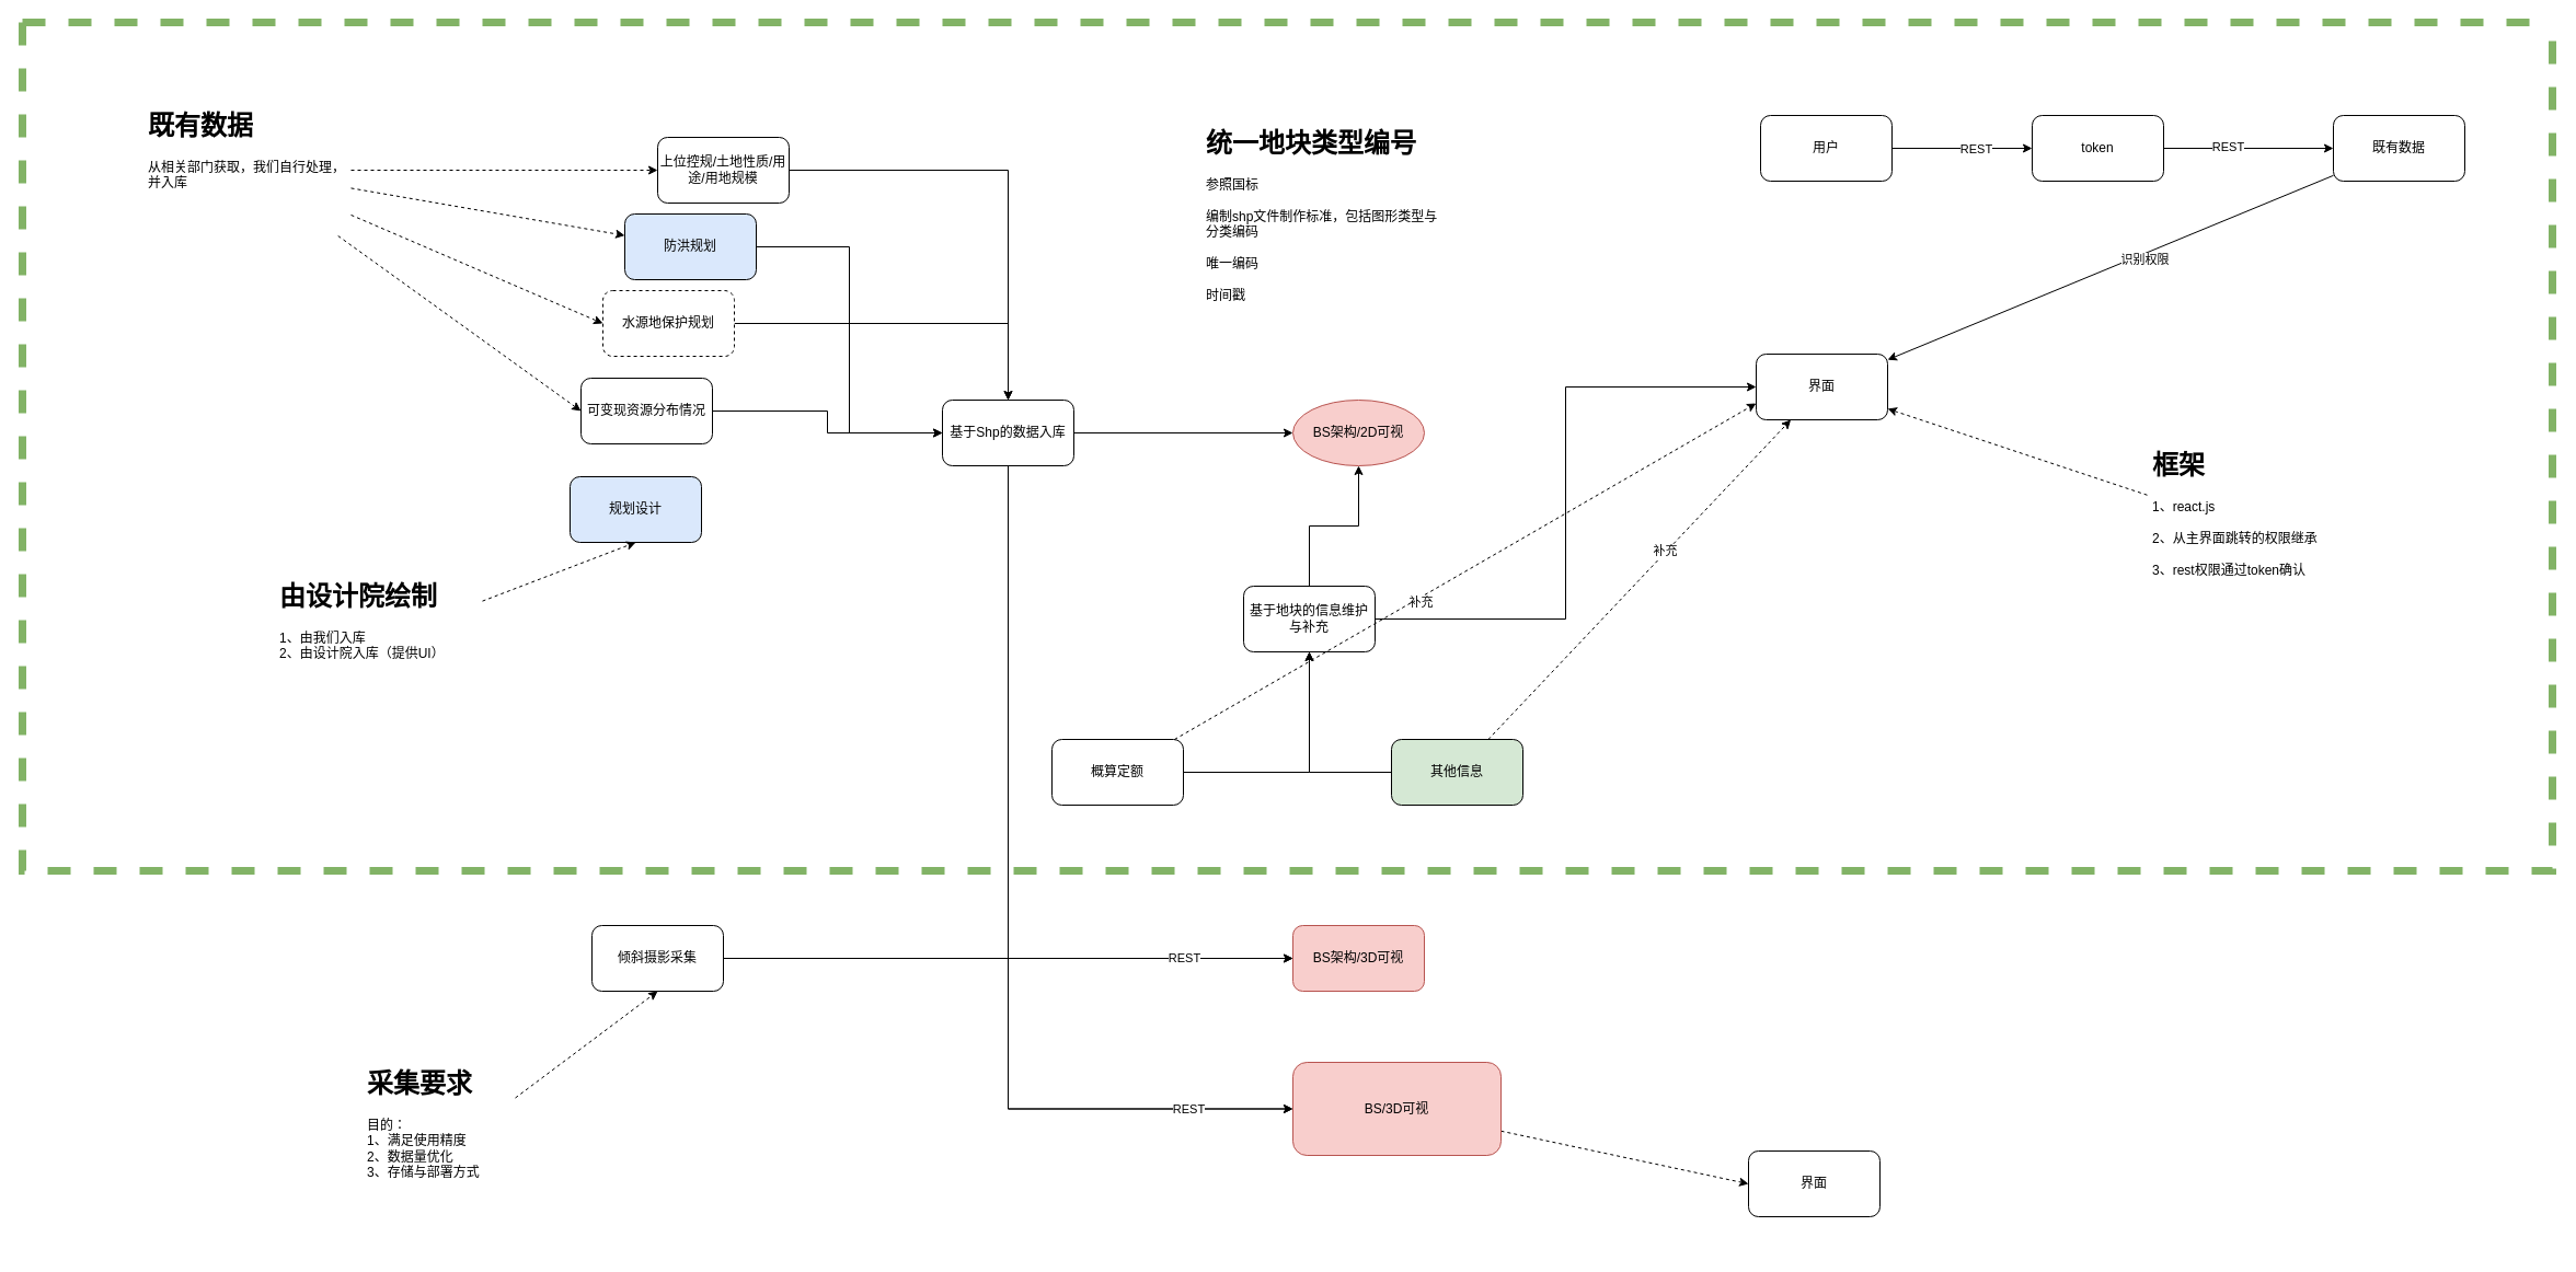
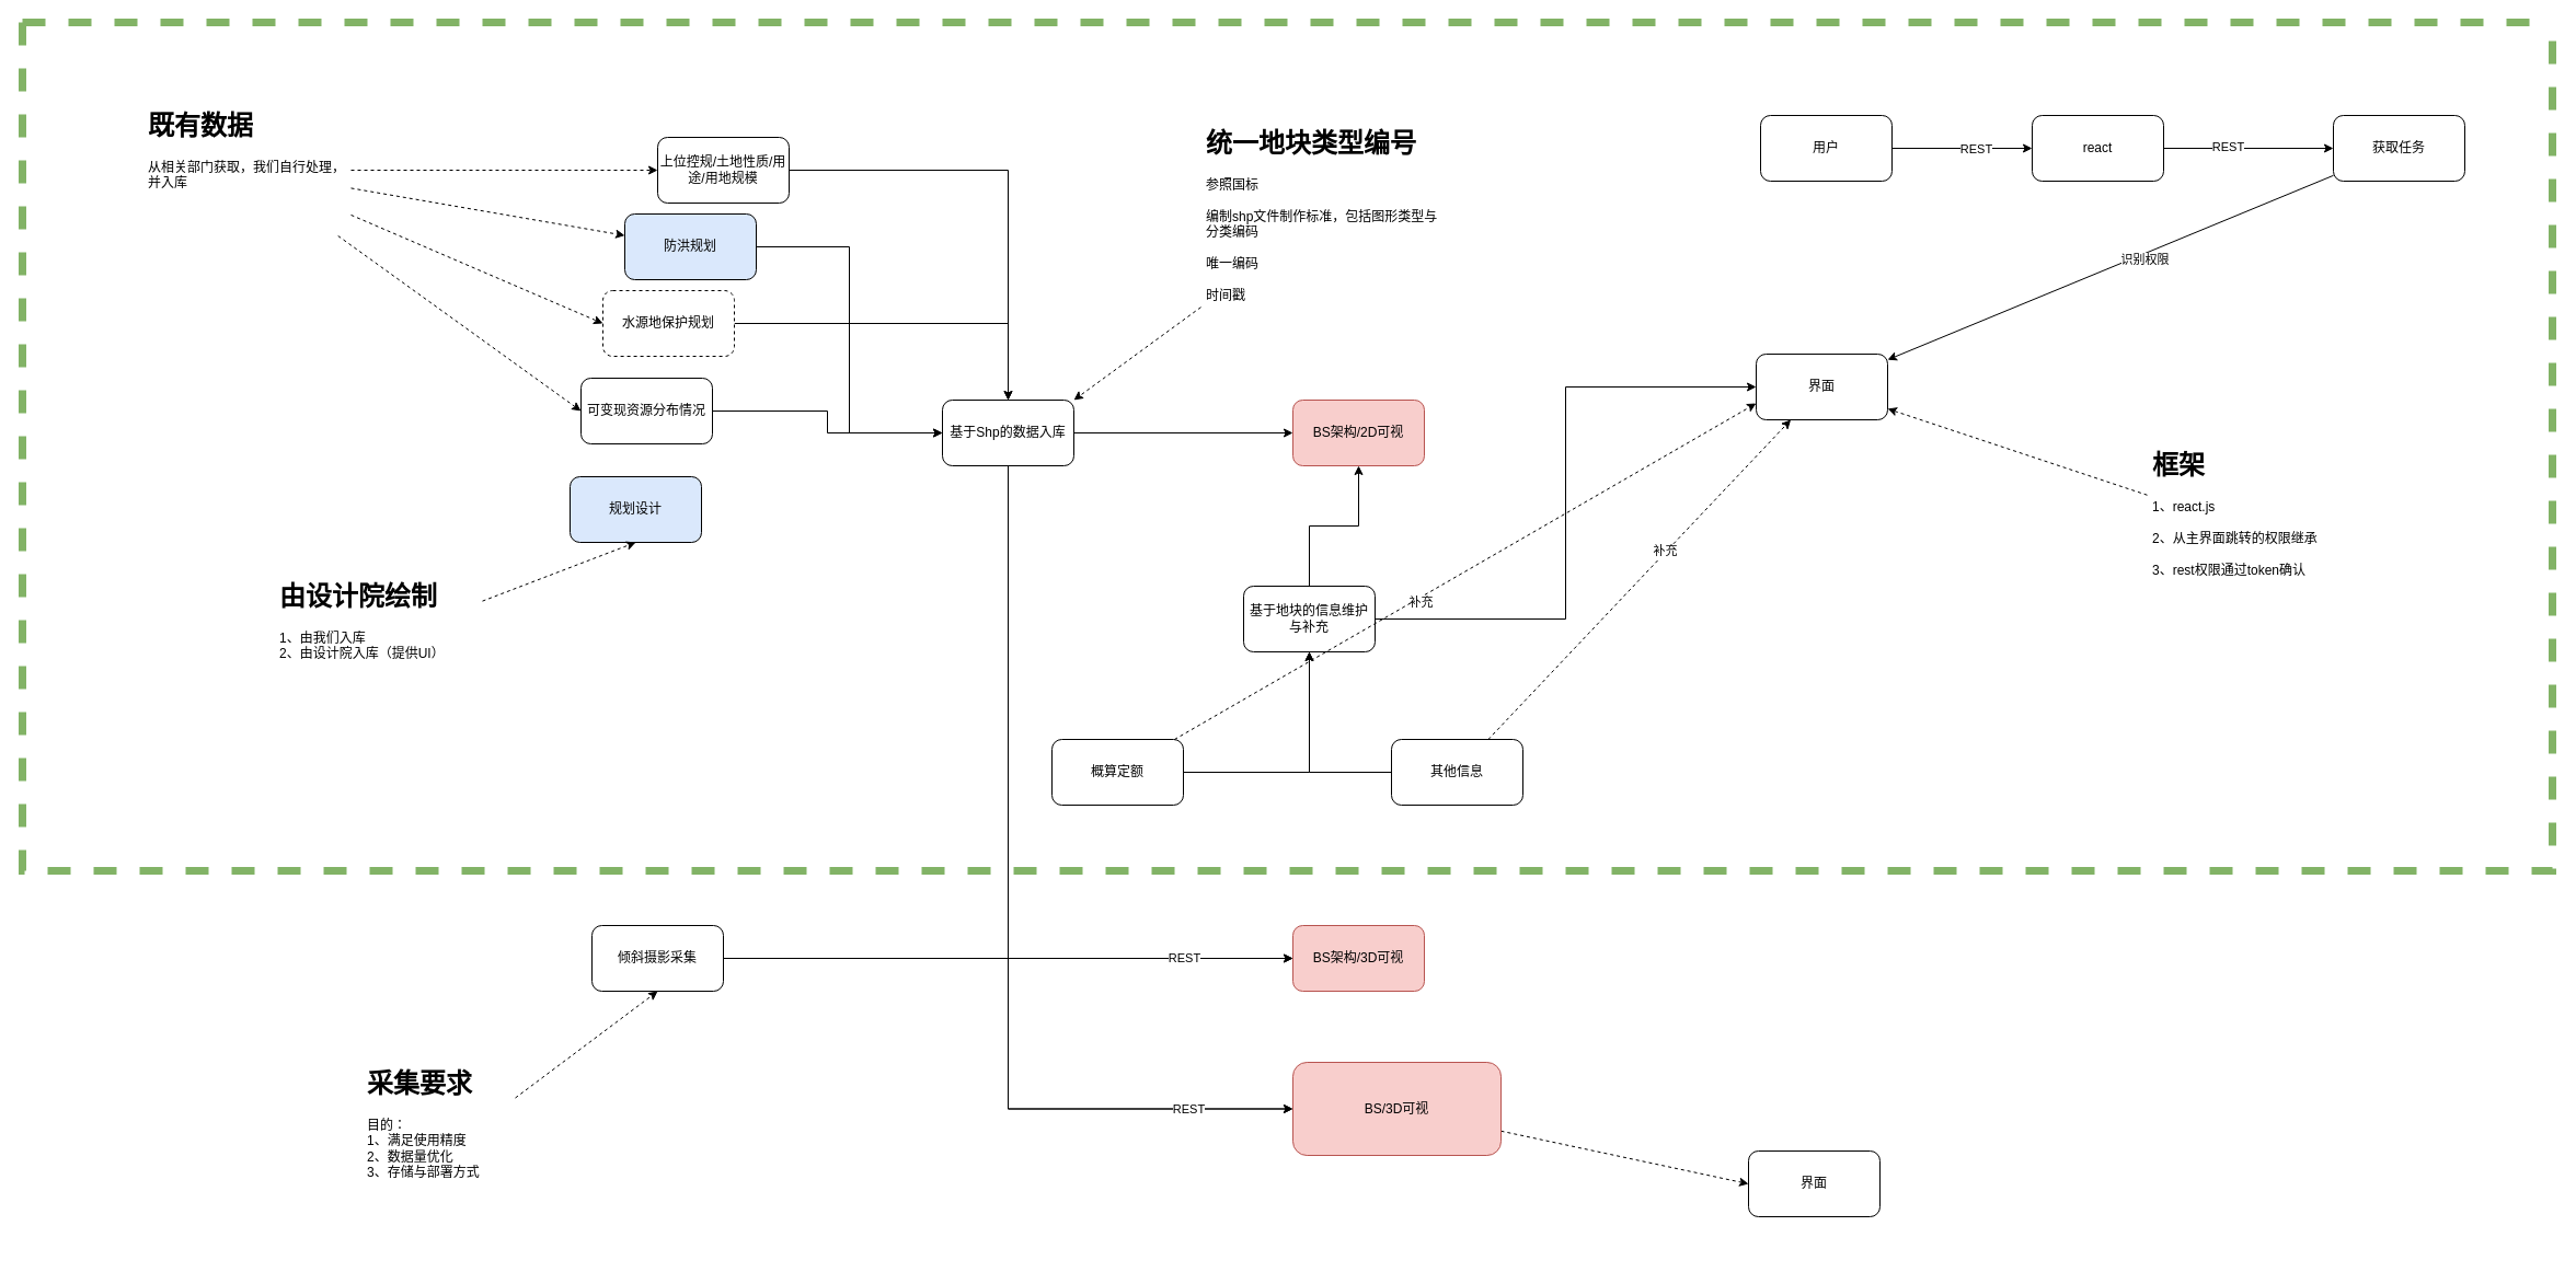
  <mxCell id="0" />
  <mxCell id="1" parent="0" />
  <mxCell id="2" style="edgeStyle=orthogonalEdgeStyle;rounded=0;orthogonalLoop=1;jettySize=auto;html=1;entryX=0;entryY=0.5;entryDx=0;entryDy=0;" parent="1" source="5" target="14" edge="1"><mxGeometry relative="1" as="geometry"><mxPoint x="1180" y="395" as="targetPoint" /></mxGeometry></mxCell>
  <mxCell id="3" style="edgeStyle=orthogonalEdgeStyle;rounded=0;orthogonalLoop=1;jettySize=auto;html=1;entryX=0;entryY=0.5;entryDx=0;entryDy=0;exitX=0.5;exitY=1;exitDx=0;exitDy=0;" parent="1" source="5" target="15" edge="1"><mxGeometry relative="1" as="geometry" /></mxCell>
  <mxCell id="4" style="edgeStyle=orthogonalEdgeStyle;rounded=0;orthogonalLoop=1;jettySize=auto;html=1;entryX=0;entryY=0.5;entryDx=0;entryDy=0;exitX=0.5;exitY=1;exitDx=0;exitDy=0;" parent="1" source="5" target="17" edge="1"><mxGeometry relative="1" as="geometry" /></mxCell>
  <mxCell id="5" value="基于Shp的数据入库" style="rounded=1;whiteSpace=wrap;html=1;" parent="1" vertex="1"><mxGeometry x="860" y="365" width="120" height="60" as="geometry" /></mxCell>
  <mxCell id="6" style="edgeStyle=orthogonalEdgeStyle;rounded=0;orthogonalLoop=1;jettySize=auto;html=1;" parent="1" source="7" target="5" edge="1"><mxGeometry relative="1" as="geometry" /></mxCell>
  <mxCell id="7" value="上位控规/土地性质/用途/用地规模" style="rounded=1;whiteSpace=wrap;html=1;" parent="1" vertex="1"><mxGeometry x="600" y="125" width="120" height="60" as="geometry" /></mxCell>
  <mxCell id="8" style="edgeStyle=orthogonalEdgeStyle;rounded=0;orthogonalLoop=1;jettySize=auto;html=1;entryX=0;entryY=0.5;entryDx=0;entryDy=0;" parent="1" source="9" target="5" edge="1"><mxGeometry relative="1" as="geometry" /></mxCell>
  <mxCell id="9" value="防洪规划" style="rounded=1;whiteSpace=wrap;html=1;fillColor=#dae8fc;" parent="1" vertex="1"><mxGeometry x="570" y="195" width="120" height="60" as="geometry" /></mxCell>
  <mxCell id="10" style="edgeStyle=orthogonalEdgeStyle;rounded=0;orthogonalLoop=1;jettySize=auto;html=1;" parent="1" source="11" target="5" edge="1"><mxGeometry relative="1" as="geometry" /></mxCell>
  <mxCell id="11" value="水源地保护规划" style="rounded=1;whiteSpace=wrap;html=1;dashed=1;" parent="1" vertex="1"><mxGeometry x="550" y="265" width="120" height="60" as="geometry" /></mxCell>
  <mxCell id="12" style="edgeStyle=orthogonalEdgeStyle;rounded=0;orthogonalLoop=1;jettySize=auto;html=1;entryX=0;entryY=0.5;entryDx=0;entryDy=0;" parent="1" source="13" target="5" edge="1"><mxGeometry relative="1" as="geometry" /></mxCell>
  <mxCell id="13" value="可变现资源分布情况" style="rounded=1;whiteSpace=wrap;html=1;" parent="1" vertex="1"><mxGeometry x="530" y="345" width="120" height="60" as="geometry" /></mxCell>
- <mxCell id="14" value="BS架构/2D可视" style="ellipse;whiteSpace=wrap;html=1;fillColor=#f8cecc;strokeColor=#b85450;" parent="1" vertex="1"><mxGeometry x="1180" y="365" width="120" height="60" as="geometry" /></mxCell>
+ <mxCell id="14" value="BS架构/2D可视" style="rounded=1;whiteSpace=wrap;html=1;fillColor=#f8cecc;strokeColor=#b85450;" parent="1" vertex="1"><mxGeometry x="1180" y="365" width="120" height="60" as="geometry" /></mxCell>
  <mxCell id="15" value="BS架构/3D可视" style="rounded=1;whiteSpace=wrap;html=1;fillColor=#f8cecc;strokeColor=#b85450;" parent="1" vertex="1"><mxGeometry x="1180" y="845" width="120" height="60" as="geometry" /></mxCell>
  <mxCell id="16" style="rounded=0;orthogonalLoop=1;jettySize=auto;html=1;dashed=1;entryX=0;entryY=0.5;entryDx=0;entryDy=0;" parent="1" source="17" target="59" edge="1"><mxGeometry relative="1" as="geometry"><mxPoint x="1520.98" y="1068.781" as="targetPoint" /></mxGeometry></mxCell>
  <mxCell id="17" value="BS/3D可视" style="rounded=1;whiteSpace=wrap;html=1;fillColor=#f8cecc;strokeColor=#b85450;" parent="1" vertex="1"><mxGeometry x="1180" y="970" width="190" height="85" as="geometry" /></mxCell>
+ <mxCell id="18" style="rounded=0;orthogonalLoop=1;jettySize=auto;html=1;entryX=1;entryY=0;entryDx=0;entryDy=0;dashed=1;" parent="1" source="56" target="5" edge="1"><mxGeometry relative="1" as="geometry" /></mxCell>
  <mxCell id="19" value="规划设计" style="rounded=1;whiteSpace=wrap;html=1;fillColor=#dae8fc;" parent="1" vertex="1"><mxGeometry x="520" y="435" width="120" height="60" as="geometry" /></mxCell>
  <mxCell id="20" style="rounded=0;orthogonalLoop=1;jettySize=auto;html=1;entryX=0.5;entryY=1;entryDx=0;entryDy=0;dashed=1;" parent="1" source="21" target="19" edge="1"><mxGeometry relative="1" as="geometry" /></mxCell>
  <mxCell id="21" value="&lt;h1&gt;由设计院绘制&lt;/h1&gt;&lt;div&gt;1、由我们入库&lt;/div&gt;&lt;div&gt;2、由设计院入库（提供UI）&lt;br&gt;&lt;/div&gt;" style="text;html=1;strokeColor=none;fillColor=none;spacing=5;spacingTop=-20;whiteSpace=wrap;overflow=hidden;rounded=0;" parent="1" vertex="1"><mxGeometry x="250" y="525" width="190" height="120" as="geometry" /></mxCell>
  <mxCell id="22" style="rounded=0;orthogonalLoop=1;jettySize=auto;html=1;entryX=0;entryY=0.5;entryDx=0;entryDy=0;dashed=1;" parent="1" source="26" target="7" edge="1"><mxGeometry relative="1" as="geometry" /></mxCell>
  <mxCell id="23" style="rounded=0;orthogonalLoop=1;jettySize=auto;html=1;dashed=1;" parent="1" source="26" target="9" edge="1"><mxGeometry relative="1" as="geometry" /></mxCell>
  <mxCell id="24" style="rounded=0;orthogonalLoop=1;jettySize=auto;html=1;entryX=0;entryY=0.5;entryDx=0;entryDy=0;dashed=1;" parent="1" source="26" target="11" edge="1"><mxGeometry relative="1" as="geometry" /></mxCell>
  <mxCell id="25" style="rounded=0;orthogonalLoop=1;jettySize=auto;html=1;entryX=0;entryY=0.5;entryDx=0;entryDy=0;dashed=1;" parent="1" source="26" target="13" edge="1"><mxGeometry relative="1" as="geometry" /></mxCell>
  <mxCell id="26" value="&lt;h1&gt;既有数据&lt;/h1&gt;&lt;div&gt;从相关部门获取，我们自行处理，并入库&lt;br&gt;&lt;/div&gt;" style="text;html=1;strokeColor=none;fillColor=none;spacing=5;spacingTop=-20;whiteSpace=wrap;overflow=hidden;rounded=0;" parent="1" vertex="1"><mxGeometry x="130" y="95" width="190" height="120" as="geometry" /></mxCell>
  <mxCell id="27" style="edgeStyle=orthogonalEdgeStyle;rounded=0;orthogonalLoop=1;jettySize=auto;html=1;" parent="1" source="29" target="14" edge="1"><mxGeometry relative="1" as="geometry" /></mxCell>
  <mxCell id="28" style="edgeStyle=orthogonalEdgeStyle;rounded=0;orthogonalLoop=1;jettySize=auto;html=1;entryX=0;entryY=0.5;entryDx=0;entryDy=0;" parent="1" source="29" target="48" edge="1"><mxGeometry relative="1" as="geometry" /></mxCell>
  <mxCell id="29" value="基于地块的信息维护与补充" style="rounded=1;whiteSpace=wrap;html=1;" parent="1" vertex="1"><mxGeometry x="1135" y="535" width="120" height="60" as="geometry" /></mxCell>
  <mxCell id="30" style="edgeStyle=orthogonalEdgeStyle;rounded=0;orthogonalLoop=1;jettySize=auto;html=1;" parent="1" source="34" target="15" edge="1"><mxGeometry relative="1" as="geometry" /></mxCell>
  <mxCell id="31" value="REST" style="edgeLabel;html=1;align=center;verticalAlign=middle;resizable=0;points=[];" parent="30" vertex="1" connectable="0"><mxGeometry x="0.615" y="1" relative="1" as="geometry"><mxPoint as="offset" /></mxGeometry></mxCell>
  <mxCell id="32" style="edgeStyle=orthogonalEdgeStyle;rounded=0;orthogonalLoop=1;jettySize=auto;html=1;entryX=0;entryY=0.5;entryDx=0;entryDy=0;" parent="1" source="34" target="17" edge="1"><mxGeometry relative="1" as="geometry" /></mxCell>
  <mxCell id="33" value="REST" style="edgeLabel;html=1;align=center;verticalAlign=middle;resizable=0;points=[];" parent="32" vertex="1" connectable="0"><mxGeometry x="0.709" relative="1" as="geometry"><mxPoint as="offset" /></mxGeometry></mxCell>
  <mxCell id="34" value="倾斜摄影采集" style="rounded=1;whiteSpace=wrap;html=1;" parent="1" vertex="1"><mxGeometry x="540" y="845" width="120" height="60" as="geometry" /></mxCell>
  <mxCell id="35" style="rounded=0;orthogonalLoop=1;jettySize=auto;html=1;entryX=0.5;entryY=1;entryDx=0;entryDy=0;dashed=1;" parent="1" source="36" target="34" edge="1"><mxGeometry relative="1" as="geometry" /></mxCell>
  <mxCell id="36" value="&lt;h1&gt;采集要求&lt;/h1&gt;&lt;div&gt;目的：&lt;/div&gt;&lt;div&gt;1、满足使用精度&lt;/div&gt;&lt;div&gt;2、数据量优化&lt;/div&gt;&lt;div&gt;3、存储与部署方式&lt;br&gt;&lt;/div&gt;" style="text;html=1;strokeColor=none;fillColor=none;spacing=5;spacingTop=-20;whiteSpace=wrap;overflow=hidden;rounded=0;" parent="1" vertex="1"><mxGeometry x="330" y="970" width="140" height="170" as="geometry" /></mxCell>
  <mxCell id="37" value="" style="swimlane;startSize=0;dashed=1;fillColor=#d5e8d4;strokeColor=#82b366;strokeWidth=7;" parent="1" vertex="1"><mxGeometry x="20" y="20" width="2310" height="775" as="geometry" /></mxCell>
  <mxCell id="38" value="概算定额" style="rounded=1;whiteSpace=wrap;html=1;" parent="37" vertex="1"><mxGeometry x="940" y="655" width="120" height="60" as="geometry" /></mxCell>
- <mxCell id="39" value="其他信息" style="rounded=1;whiteSpace=wrap;html=1;fillColor=#d5e8d4;" parent="37" vertex="1"><mxGeometry x="1250" y="655" width="120" height="60" as="geometry" /></mxCell>
+ <mxCell id="39" value="其他信息" style="rounded=1;whiteSpace=wrap;html=1;" parent="37" vertex="1"><mxGeometry x="1250" y="655" width="120" height="60" as="geometry" /></mxCell>
  <mxCell id="40" value="&lt;h1&gt;框架&lt;br&gt;&lt;/h1&gt;&lt;div&gt;1、react.js&lt;br&gt;&lt;/div&gt;&lt;div&gt;&lt;br&gt;&lt;/div&gt;&lt;div&gt;2、从主界面跳转的权限继承&lt;/div&gt;&lt;div&gt;&lt;br&gt;&lt;/div&gt;&lt;div&gt;3、rest权限通过token确认&lt;br&gt;&lt;/div&gt;" style="text;html=1;strokeColor=none;fillColor=none;spacing=5;spacingTop=-20;whiteSpace=wrap;overflow=hidden;rounded=0;" parent="37" vertex="1"><mxGeometry x="1940" y="385" width="230" height="170" as="geometry" /></mxCell>
  <mxCell id="41" style="edgeStyle=orthogonalEdgeStyle;rounded=0;orthogonalLoop=1;jettySize=auto;html=1;" parent="37" source="43" target="46" edge="1"><mxGeometry relative="1" as="geometry" /></mxCell>
  <mxCell id="42" value="REST" style="edgeLabel;html=1;align=center;verticalAlign=middle;resizable=0;points=[];" parent="41" vertex="1" connectable="0"><mxGeometry x="0.18" relative="1" as="geometry"><mxPoint as="offset" /></mxGeometry></mxCell>
  <mxCell id="43" value="用户" style="rounded=1;whiteSpace=wrap;html=1;" parent="37" vertex="1"><mxGeometry x="1587" y="85" width="120" height="60" as="geometry" /></mxCell>
  <mxCell id="44" style="edgeStyle=orthogonalEdgeStyle;rounded=0;orthogonalLoop=1;jettySize=auto;html=1;" parent="37" source="46" target="47" edge="1"><mxGeometry relative="1" as="geometry" /></mxCell>
  <mxCell id="45" value="REST" style="edgeLabel;html=1;align=center;verticalAlign=middle;resizable=0;points=[];" parent="44" vertex="1" connectable="0"><mxGeometry x="-0.258" y="2" relative="1" as="geometry"><mxPoint as="offset" /></mxGeometry></mxCell>
- <mxCell id="46" value="token" style="rounded=1;whiteSpace=wrap;html=1;" parent="37" vertex="1"><mxGeometry x="1835" y="85" width="120" height="60" as="geometry" /></mxCell>
- <mxCell id="47" value="既有数据" style="rounded=1;whiteSpace=wrap;html=1;" parent="37" vertex="1"><mxGeometry x="2110" y="85" width="120" height="60" as="geometry" /></mxCell>
+ <mxCell id="46" value="react" style="rounded=1;whiteSpace=wrap;html=1;" parent="37" vertex="1"><mxGeometry x="1835" y="85" width="120" height="60" as="geometry" /></mxCell>
+ <mxCell id="47" value="获取任务" style="rounded=1;whiteSpace=wrap;html=1;" parent="37" vertex="1"><mxGeometry x="2110" y="85" width="120" height="60" as="geometry" /></mxCell>
  <mxCell id="48" value="界面" style="rounded=1;whiteSpace=wrap;html=1;" parent="37" vertex="1"><mxGeometry x="1583" y="303" width="120" height="60" as="geometry" /></mxCell>
  <mxCell id="49" style="rounded=0;orthogonalLoop=1;jettySize=auto;html=1;dashed=1;entryX=0;entryY=0.75;entryDx=0;entryDy=0;" parent="37" source="38" target="48" edge="1"><mxGeometry relative="1" as="geometry" /></mxCell>
  <mxCell id="50" value="补充" style="edgeLabel;html=1;align=center;verticalAlign=middle;resizable=0;points=[];" parent="49" vertex="1" connectable="0"><mxGeometry x="-0.161" y="-4" relative="1" as="geometry"><mxPoint as="offset" /></mxGeometry></mxCell>
  <mxCell id="51" style="rounded=0;orthogonalLoop=1;jettySize=auto;html=1;dashed=1;" parent="37" source="39" target="48" edge="1"><mxGeometry relative="1" as="geometry" /></mxCell>
  <mxCell id="52" value="补充" style="edgeLabel;html=1;align=center;verticalAlign=middle;resizable=0;points=[];" parent="51" vertex="1" connectable="0"><mxGeometry x="0.175" y="1" relative="1" as="geometry"><mxPoint as="offset" /></mxGeometry></mxCell>
  <mxCell id="53" style="rounded=0;orthogonalLoop=1;jettySize=auto;html=1;" parent="37" source="47" target="48" edge="1"><mxGeometry relative="1" as="geometry" /></mxCell>
  <mxCell id="54" value="识别权限" style="edgeLabel;html=1;align=center;verticalAlign=middle;resizable=0;points=[];" parent="53" vertex="1" connectable="0"><mxGeometry x="-0.143" y="5" relative="1" as="geometry"><mxPoint as="offset" /></mxGeometry></mxCell>
  <mxCell id="55" style="rounded=0;orthogonalLoop=1;jettySize=auto;html=1;dashed=1;" parent="37" source="40" target="48" edge="1"><mxGeometry relative="1" as="geometry" /></mxCell>
  <mxCell id="56" value="&lt;h1&gt;统一地块类型编号&lt;/h1&gt;&lt;div&gt;参照国标&lt;/div&gt;&lt;div&gt;&lt;br&gt;&lt;/div&gt;&lt;div&gt;编制shp文件制作标准，包括图形类型与分类编码&lt;/div&gt;&lt;div&gt;&lt;br&gt;&lt;/div&gt;&lt;div&gt;唯一编码&lt;/div&gt;&lt;div&gt;&lt;br&gt;&lt;/div&gt;&lt;div&gt;时间戳&lt;br&gt;&lt;/div&gt;" style="text;html=1;strokeColor=none;fillColor=none;spacing=5;spacingTop=-20;whiteSpace=wrap;overflow=hidden;rounded=0;" parent="37" vertex="1"><mxGeometry x="1076" y="91" width="230" height="170" as="geometry" /></mxCell>
  <mxCell id="57" style="edgeStyle=orthogonalEdgeStyle;rounded=0;orthogonalLoop=1;jettySize=auto;html=1;" parent="1" source="38" target="29" edge="1"><mxGeometry relative="1" as="geometry" /></mxCell>
  <mxCell id="58" style="edgeStyle=orthogonalEdgeStyle;rounded=0;orthogonalLoop=1;jettySize=auto;html=1;entryX=0.5;entryY=1;entryDx=0;entryDy=0;" parent="1" source="39" target="29" edge="1"><mxGeometry relative="1" as="geometry" /></mxCell>
  <mxCell id="59" value="界面" style="rounded=1;whiteSpace=wrap;html=1;" parent="1" vertex="1"><mxGeometry x="1596" y="1051" width="120" height="60" as="geometry" /></mxCell>
